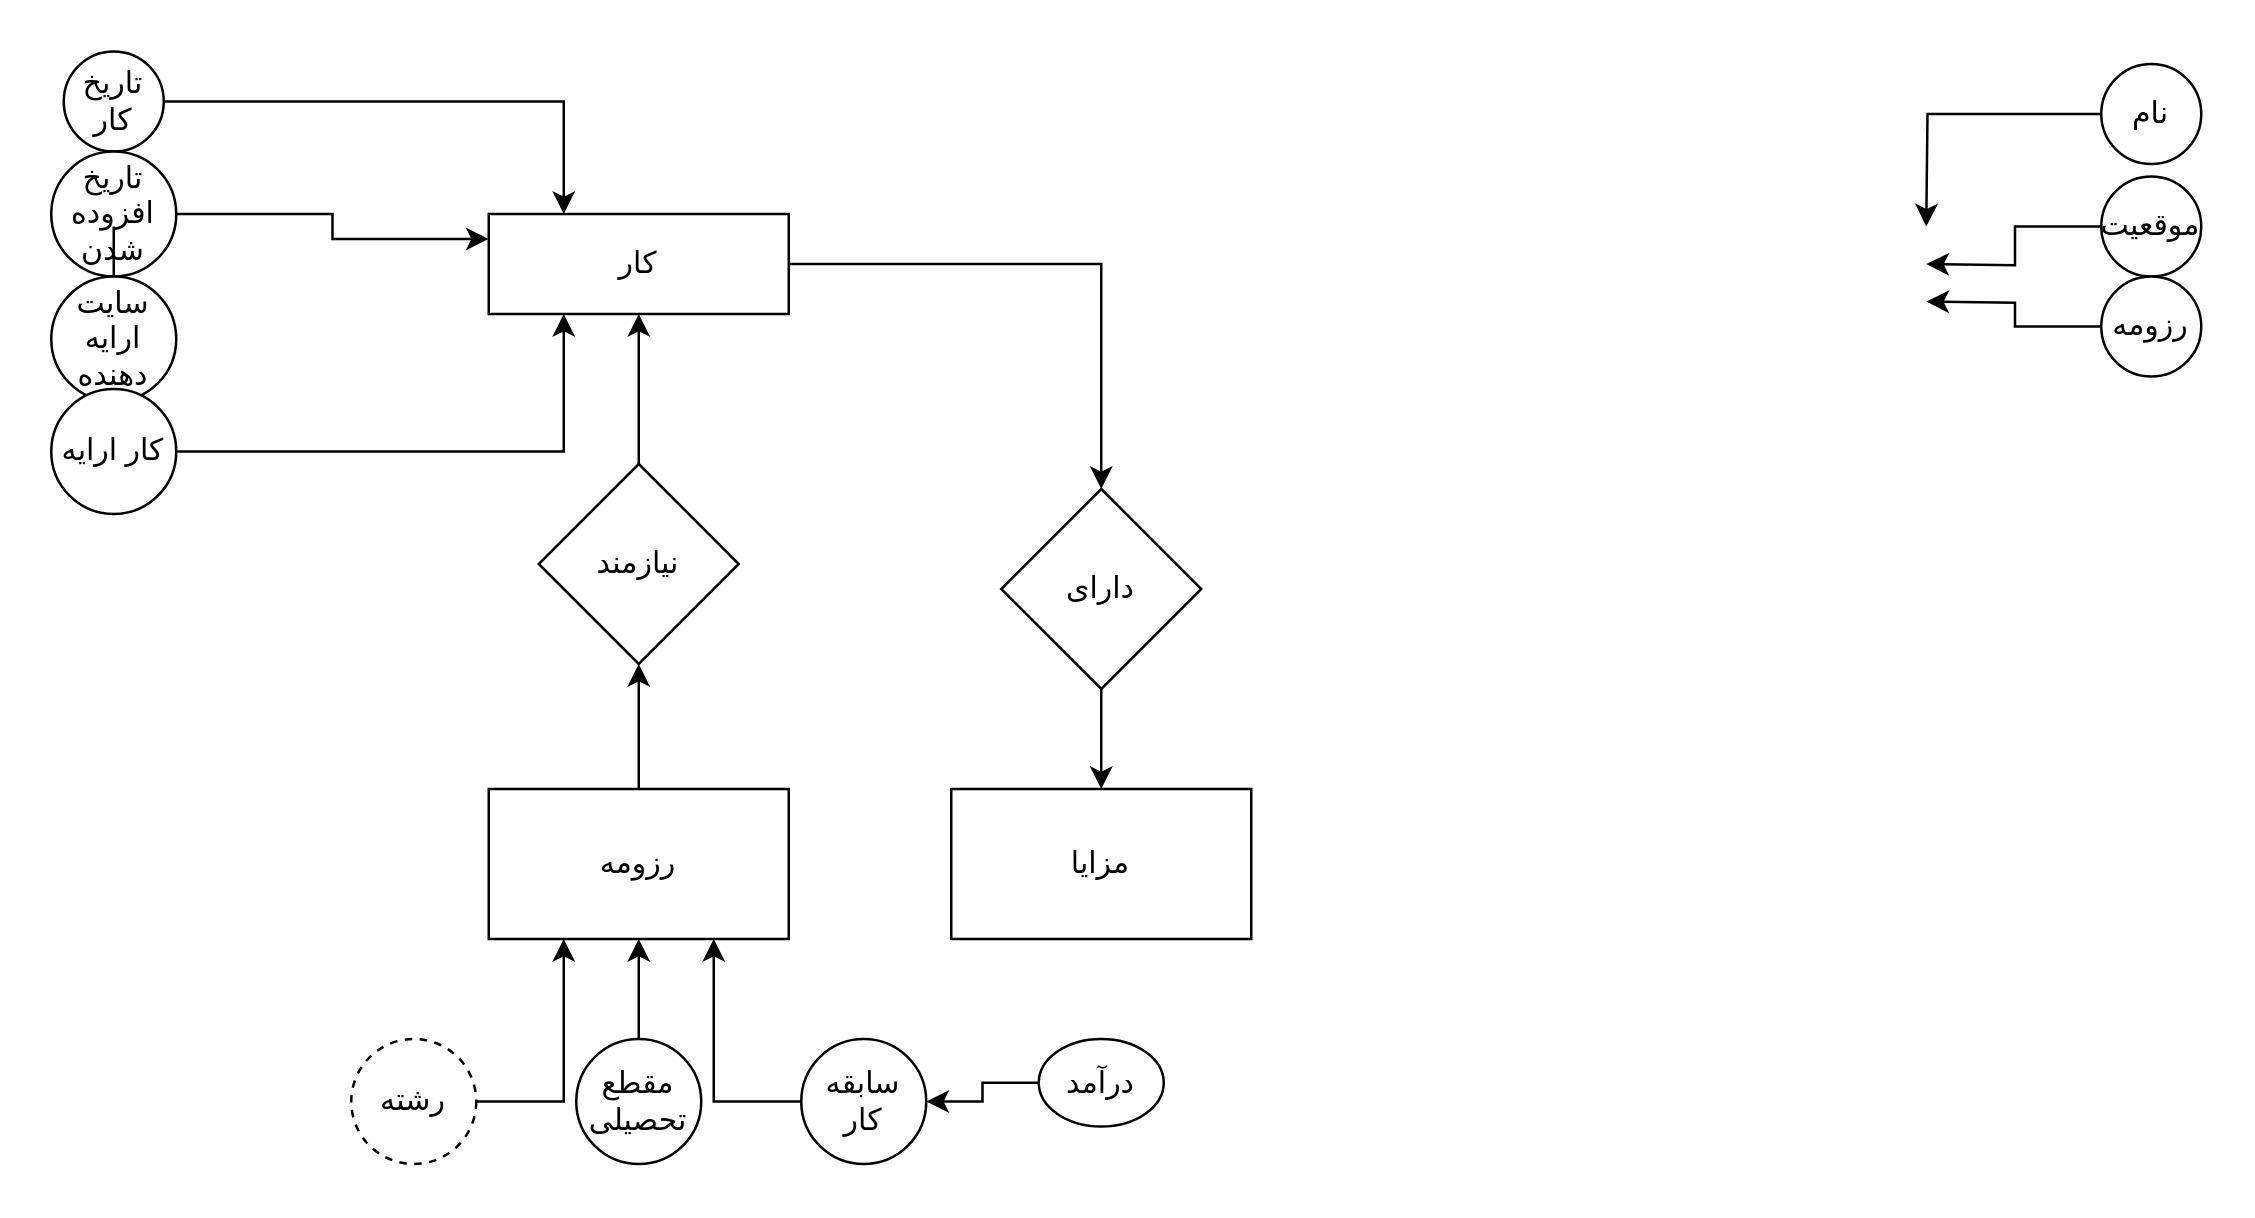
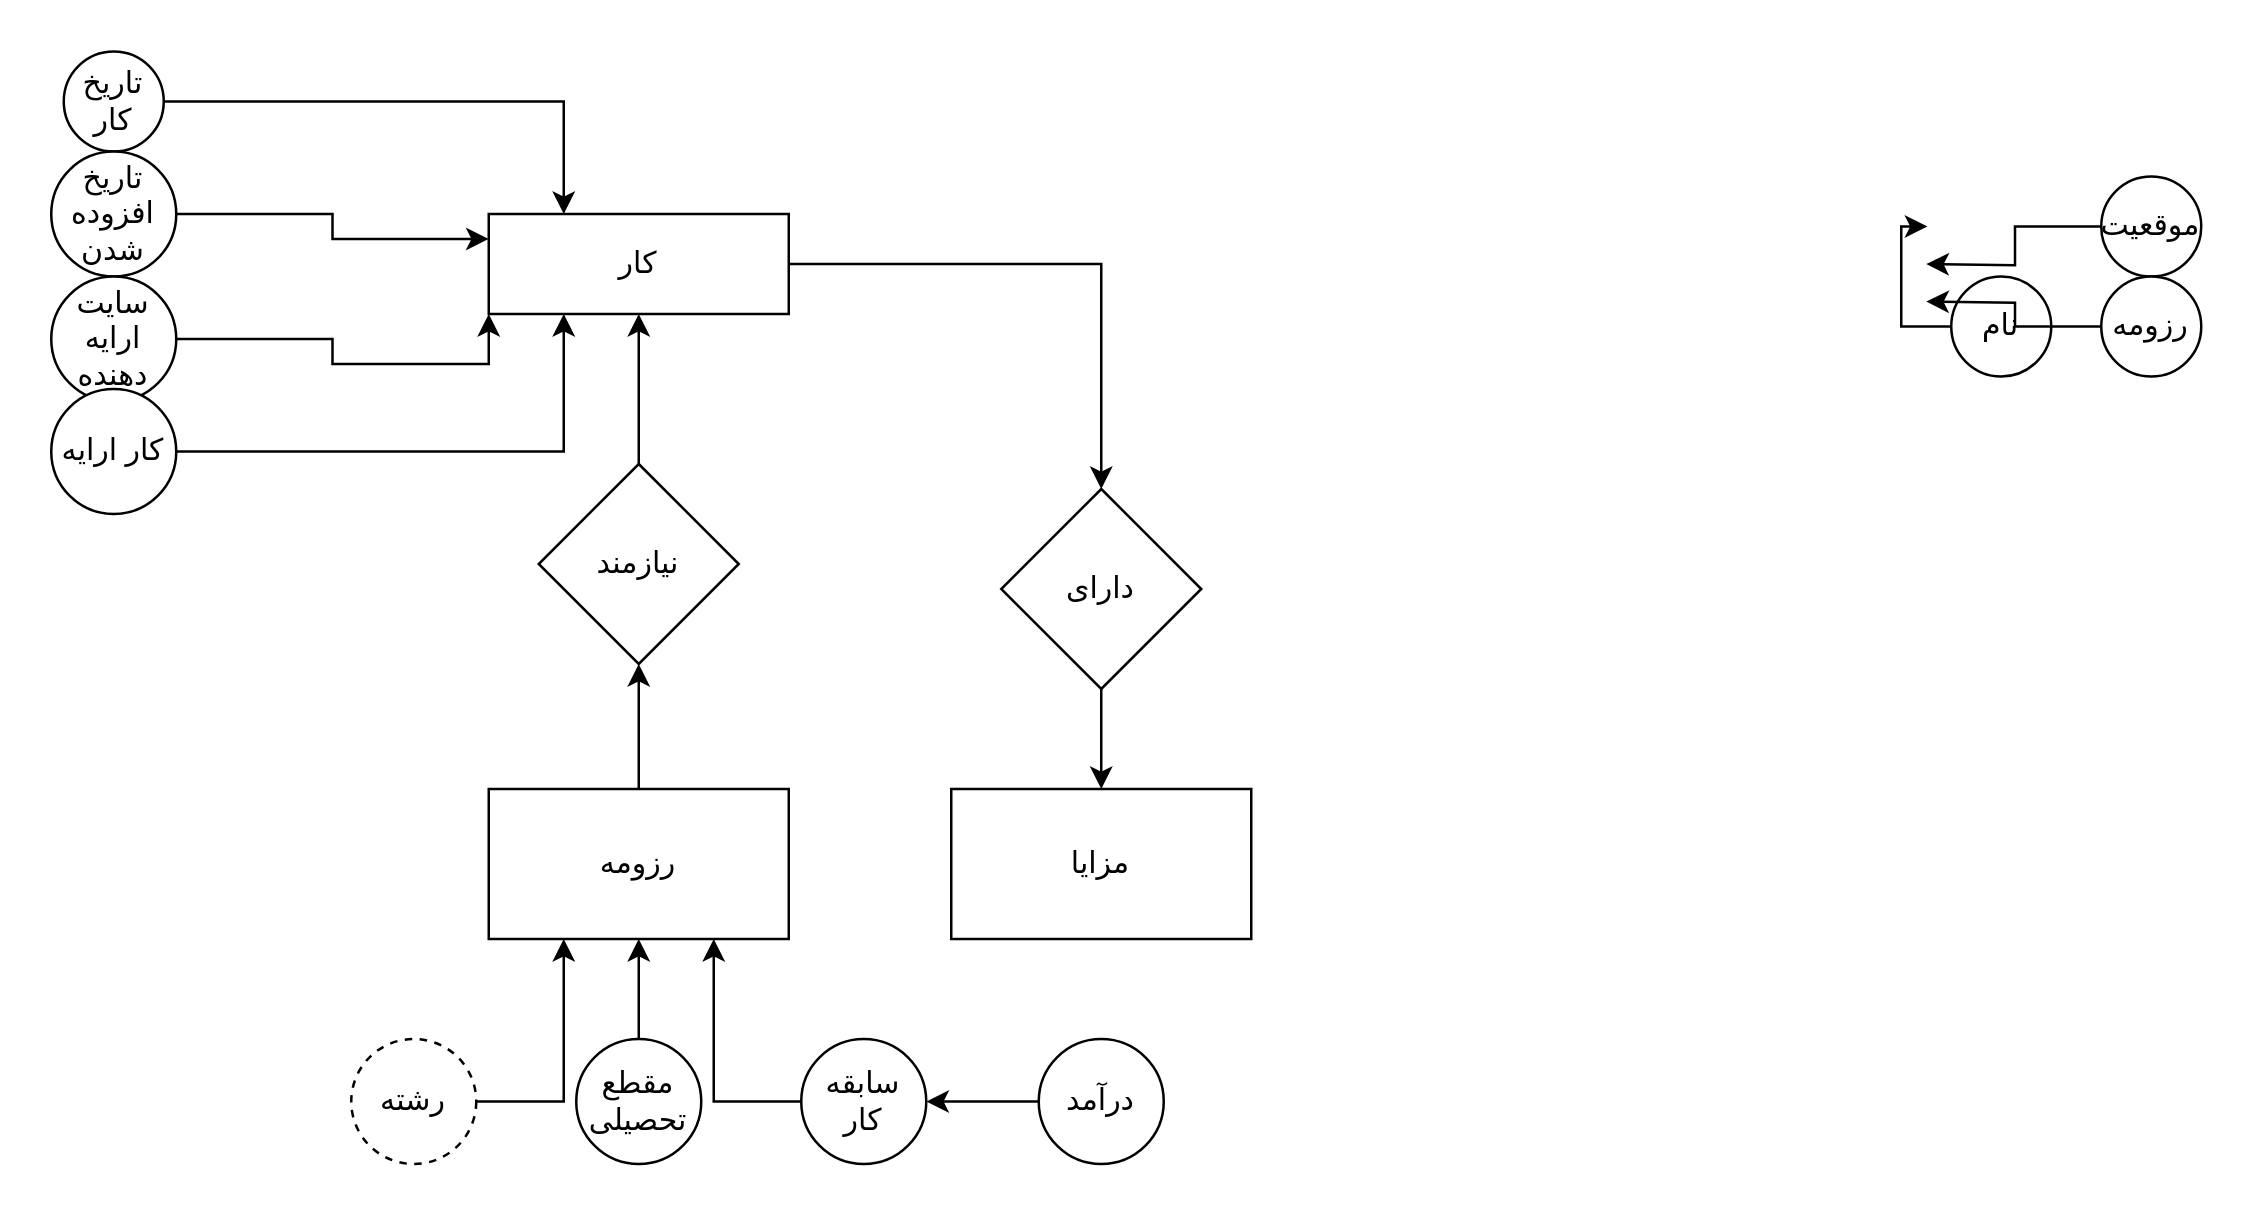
  <mxCell id="0" />
  <mxCell id="1" parent="0" />
  <mxCell id="2" style="edgeStyle=orthogonalEdgeStyle;rounded=0;orthogonalLoop=1;jettySize=auto;html=1;entryX=0.5;entryY=0;entryDx=0;entryDy=0;" edge="1" parent="1" source="3" target="15"><mxGeometry relative="1" as="geometry" /></mxCell>
  <mxCell id="3" value="کار" style="rounded=0;whiteSpace=wrap;html=1;" vertex="1" parent="1"><mxGeometry x="195" y="85" width="120" height="40" as="geometry" /></mxCell>
  <mxCell id="4" style="edgeStyle=orthogonalEdgeStyle;rounded=0;orthogonalLoop=1;jettySize=auto;html=1;entryX=0.25;entryY=0;entryDx=0;entryDy=0;" edge="1" parent="1" source="5" target="3"><mxGeometry relative="1" as="geometry" /></mxCell>
  <mxCell id="5" value="تاریخ کار" style="ellipse;whiteSpace=wrap;html=1;aspect=fixed;" vertex="1" parent="1"><mxGeometry x="25" y="20" width="40" height="40" as="geometry" /></mxCell>
  <mxCell id="6" style="edgeStyle=orthogonalEdgeStyle;rounded=0;orthogonalLoop=1;jettySize=auto;html=1;entryX=0;entryY=0.25;entryDx=0;entryDy=0;" edge="1" parent="1" source="7" target="3"><mxGeometry relative="1" as="geometry" /></mxCell>
  <mxCell id="7" value="تاریخ افزوده شدن" style="ellipse;whiteSpace=wrap;html=1;aspect=fixed;" vertex="1" parent="1"><mxGeometry x="20" y="60" width="50" height="50" as="geometry" /></mxCell>
- <mxCell id="8" style="edgeStyle=orthogonalEdgeStyle;rounded=0;orthogonalLoop=1;jettySize=auto;html=1;" edge="1" parent="1" source="9" target="7"><mxGeometry relative="1" as="geometry" /></mxCell>
+ <mxCell id="8" style="edgeStyle=orthogonalEdgeStyle;rounded=0;orthogonalLoop=1;jettySize=auto;html=1;entryX=0;entryY=1;entryDx=0;entryDy=0;" edge="1" parent="1" source="9" target="3"><mxGeometry relative="1" as="geometry" /></mxCell>
  <mxCell id="9" value="سایت ارایه دهنده" style="ellipse;whiteSpace=wrap;html=1;aspect=fixed;" vertex="1" parent="1"><mxGeometry x="20" y="110" width="50" height="50" as="geometry" /></mxCell>
  <mxCell id="10" style="edgeStyle=orthogonalEdgeStyle;rounded=0;orthogonalLoop=1;jettySize=auto;html=1;entryX=0.5;entryY=1;entryDx=0;entryDy=0;" edge="1" parent="1" source="11" target="3"><mxGeometry relative="1" as="geometry" /></mxCell>
  <mxCell id="11" value="نیازمند" style="rhombus;whiteSpace=wrap;html=1;" vertex="1" parent="1"><mxGeometry x="215" y="185" width="80" height="80" as="geometry" /></mxCell>
  <mxCell id="12" style="edgeStyle=orthogonalEdgeStyle;rounded=0;orthogonalLoop=1;jettySize=auto;html=1;entryX=0.5;entryY=1;entryDx=0;entryDy=0;" edge="1" parent="1" source="13" target="11"><mxGeometry relative="1" as="geometry" /></mxCell>
  <mxCell id="13" value="رزومه" style="rounded=0;whiteSpace=wrap;html=1;" vertex="1" parent="1"><mxGeometry x="195" y="315" width="120" height="60" as="geometry" /></mxCell>
  <mxCell id="14" style="edgeStyle=orthogonalEdgeStyle;rounded=0;orthogonalLoop=1;jettySize=auto;html=1;" edge="1" parent="1" source="15"><mxGeometry relative="1" as="geometry"><mxPoint x="440" y="315" as="targetPoint" /></mxGeometry></mxCell>
  <mxCell id="15" value="دارای" style="rhombus;whiteSpace=wrap;html=1;" vertex="1" parent="1"><mxGeometry x="400" y="195" width="80" height="80" as="geometry" /></mxCell>
  <mxCell id="16" style="edgeStyle=orthogonalEdgeStyle;rounded=0;orthogonalLoop=1;jettySize=auto;html=1;entryX=0.25;entryY=1;entryDx=0;entryDy=0;" edge="1" parent="1" source="17" target="13"><mxGeometry relative="1" as="geometry" /></mxCell>
  <mxCell id="17" value="رشته" style="ellipse;whiteSpace=wrap;html=1;aspect=fixed;dashed=1;" vertex="1" parent="1"><mxGeometry x="140" y="415" width="50" height="50" as="geometry" /></mxCell>
  <mxCell id="18" style="edgeStyle=orthogonalEdgeStyle;rounded=0;orthogonalLoop=1;jettySize=auto;html=1;entryX=0.5;entryY=1;entryDx=0;entryDy=0;" edge="1" parent="1" source="19" target="13"><mxGeometry relative="1" as="geometry" /></mxCell>
  <mxCell id="19" value="مقطع تحصیلی" style="ellipse;whiteSpace=wrap;html=1;aspect=fixed;" vertex="1" parent="1"><mxGeometry x="230" y="415" width="50" height="50" as="geometry" /></mxCell>
  <mxCell id="20" style="edgeStyle=orthogonalEdgeStyle;rounded=0;orthogonalLoop=1;jettySize=auto;html=1;entryX=0.75;entryY=1;entryDx=0;entryDy=0;" edge="1" parent="1" source="21" target="13"><mxGeometry relative="1" as="geometry" /></mxCell>
  <mxCell id="21" value="سابقه کار" style="ellipse;whiteSpace=wrap;html=1;aspect=fixed;" vertex="1" parent="1"><mxGeometry x="320" y="415" width="50" height="50" as="geometry" /></mxCell>
  <mxCell id="22" value="مزایا" style="rounded=0;whiteSpace=wrap;html=1;" vertex="1" parent="1"><mxGeometry x="380" y="315" width="120" height="60" as="geometry" /></mxCell>
  <mxCell id="23" style="edgeStyle=orthogonalEdgeStyle;rounded=0;orthogonalLoop=1;jettySize=auto;html=1;entryX=0.25;entryY=1;entryDx=0;entryDy=0;" edge="1" parent="1" source="24" target="3"><mxGeometry relative="1" as="geometry" /></mxCell>
  <mxCell id="24" value="کار ارایه" style="ellipse;whiteSpace=wrap;html=1;aspect=fixed;" vertex="1" parent="1"><mxGeometry x="20" y="155" width="50" height="50" as="geometry" /></mxCell>
  <mxCell id="25" style="edgeStyle=orthogonalEdgeStyle;rounded=0;orthogonalLoop=1;jettySize=auto;html=1;" edge="1" parent="1" source="26" target="21"><mxGeometry relative="1" as="geometry" /></mxCell>
- <mxCell id="26" value="درآمد" style="ellipse;whiteSpace=wrap;html=1;aspect=fixed;" vertex="1" parent="1"><mxGeometry x="415" y="415" width="50" height="35" as="geometry" /></mxCell>
+ <mxCell id="26" value="درآمد" style="ellipse;whiteSpace=wrap;html=1;aspect=fixed;" vertex="1" parent="1"><mxGeometry x="415" y="415" width="50" height="50" as="geometry" /></mxCell>
  <mxCell id="27" style="edgeStyle=orthogonalEdgeStyle;rounded=0;orthogonalLoop=1;jettySize=auto;html=1;entryX=1;entryY=0.25;entryDx=0;entryDy=0;" edge="1" parent="1" source="28"><mxGeometry relative="1" as="geometry"><mxPoint x="770" y="90" as="targetPoint" /></mxGeometry></mxCell>
- <mxCell id="28" value="نام" style="ellipse;whiteSpace=wrap;html=1;aspect=fixed;" vertex="1" parent="1"><mxGeometry x="840" y="25" width="40" height="40" as="geometry" /></mxCell>
+ <mxCell id="28" value="نام" style="ellipse;whiteSpace=wrap;html=1;aspect=fixed;" vertex="1" parent="1"><mxGeometry x="780" y="110" width="40" height="40" as="geometry" /></mxCell>
  <mxCell id="29" style="edgeStyle=orthogonalEdgeStyle;rounded=0;orthogonalLoop=1;jettySize=auto;html=1;entryX=1;entryY=0.5;entryDx=0;entryDy=0;" edge="1" parent="1" source="30"><mxGeometry relative="1" as="geometry"><mxPoint x="770" y="105" as="targetPoint" /></mxGeometry></mxCell>
  <mxCell id="30" value="موقعیت" style="ellipse;whiteSpace=wrap;html=1;aspect=fixed;" vertex="1" parent="1"><mxGeometry x="840" y="70" width="40" height="40" as="geometry" /></mxCell>
  <mxCell id="31" style="edgeStyle=orthogonalEdgeStyle;rounded=0;orthogonalLoop=1;jettySize=auto;html=1;entryX=1;entryY=0.75;entryDx=0;entryDy=0;" edge="1" parent="1" source="32"><mxGeometry relative="1" as="geometry"><mxPoint x="770" y="120" as="targetPoint" /></mxGeometry></mxCell>
  <mxCell id="32" value="رزومه" style="ellipse;whiteSpace=wrap;html=1;aspect=fixed;" vertex="1" parent="1"><mxGeometry x="840" y="110" width="40" height="40" as="geometry" /></mxCell>
